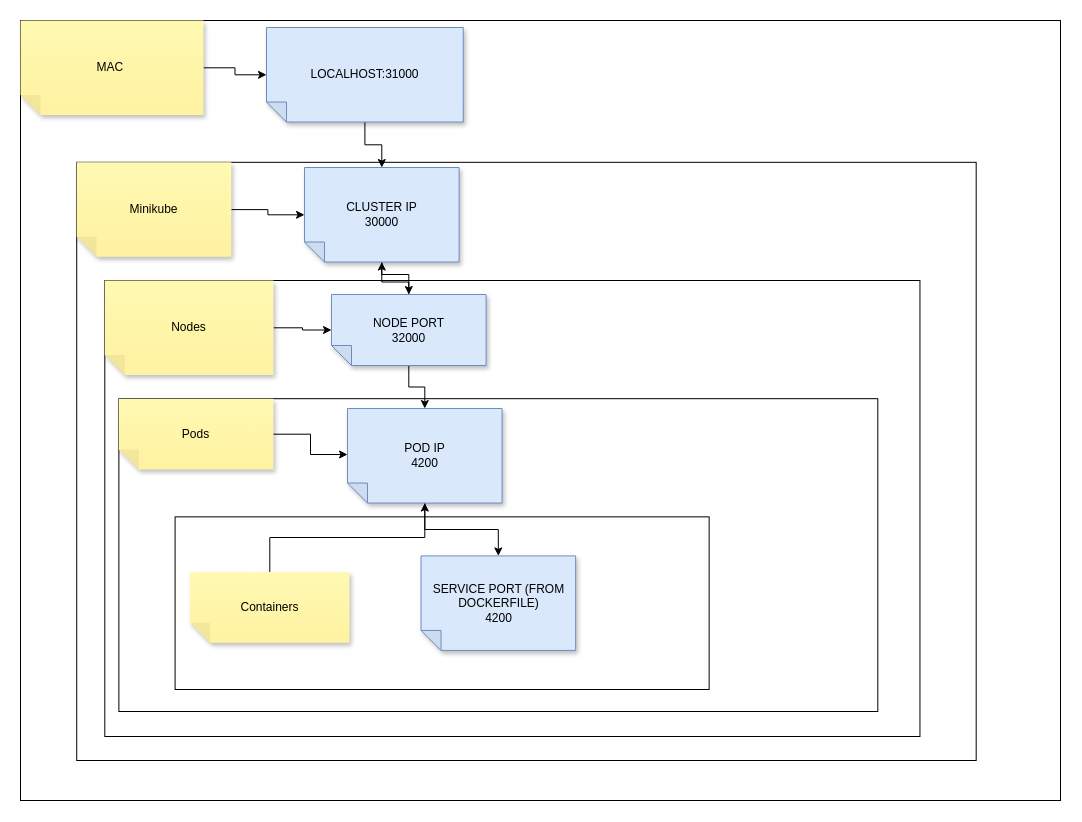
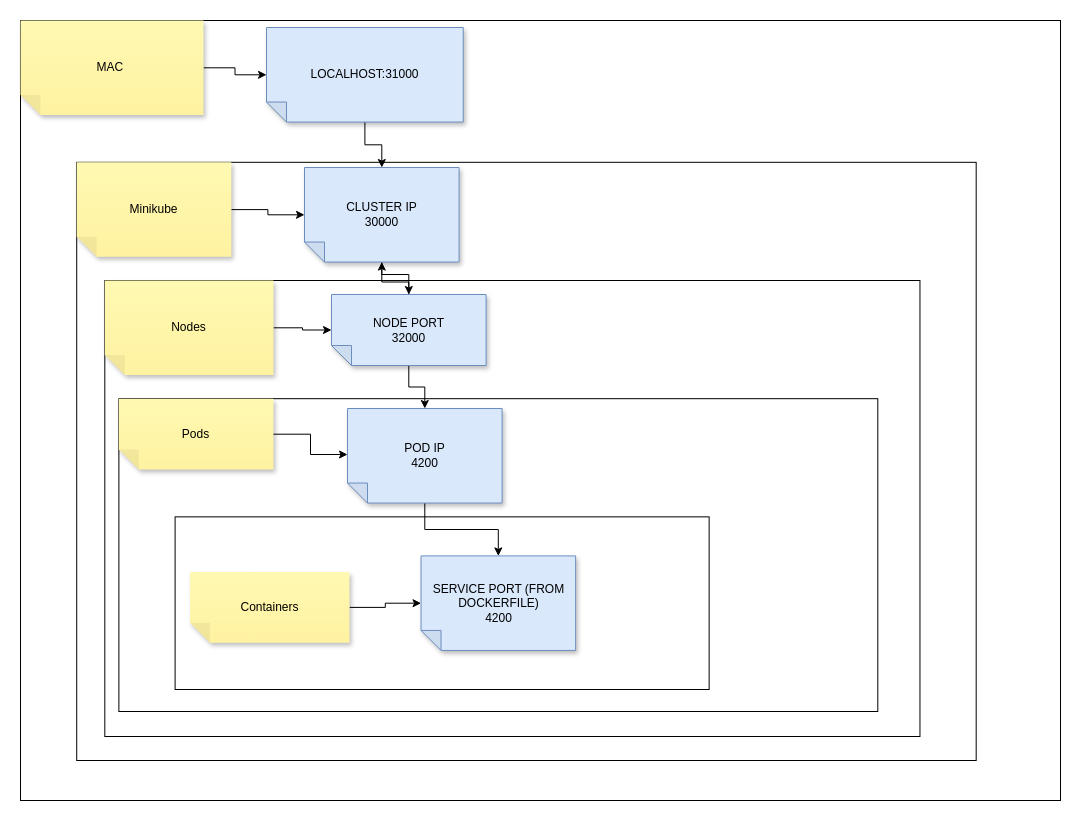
  <mxCell id="0" />
  <mxCell id="1" parent="0" />
  <mxCell id="2" value="" style="group;fillColor=#fff2cc;strokeColor=#d6b656;" vertex="1" connectable="0" parent="1"><mxGeometry x="20" y="20" width="1040" height="780" as="geometry" /></mxCell>
  <mxCell id="3" value="" style="rounded=0;whiteSpace=wrap;html=1;" vertex="1" parent="2"><mxGeometry width="1040" height="780" as="geometry" /></mxCell>
  <mxCell id="4" value="" style="edgeStyle=orthogonalEdgeStyle;rounded=0;orthogonalLoop=1;jettySize=auto;html=1;" edge="1" parent="2" source="5" target="18"><mxGeometry relative="1" as="geometry" /></mxCell>
  <mxCell id="5" value="MAC&amp;nbsp;" style="shape=note;whiteSpace=wrap;html=1;backgroundOutline=1;fontColor=#000000;darkOpacity=0.05;fillColor=#FFF9B2;strokeColor=none;fillStyle=solid;direction=west;gradientDirection=north;gradientColor=#FFF2A1;shadow=1;size=20;pointerEvents=1;" vertex="1" parent="2"><mxGeometry width="183" height="94.55" as="geometry" /></mxCell>
  <mxCell id="6" value="" style="rounded=0;whiteSpace=wrap;html=1;" vertex="1" parent="2"><mxGeometry x="56.22" y="141.82" width="899.46" height="598.18" as="geometry" /></mxCell>
  <mxCell id="7" style="edgeStyle=orthogonalEdgeStyle;rounded=0;orthogonalLoop=1;jettySize=auto;html=1;" edge="1" parent="2" source="8" target="20"><mxGeometry relative="1" as="geometry" /></mxCell>
  <mxCell id="8" value="Minikube" style="shape=note;whiteSpace=wrap;html=1;backgroundOutline=1;fontColor=#000000;darkOpacity=0.05;fillColor=#FFF9B2;strokeColor=none;fillStyle=solid;direction=west;gradientDirection=north;gradientColor=#FFF2A1;shadow=1;size=20;pointerEvents=1;" vertex="1" parent="2"><mxGeometry x="56.216" y="141.818" width="154.595" height="94.545" as="geometry" /></mxCell>
  <mxCell id="9" value="" style="rounded=0;whiteSpace=wrap;html=1;" vertex="1" parent="2"><mxGeometry x="84.32" y="260" width="815.14" height="456" as="geometry" /></mxCell>
  <mxCell id="10" style="edgeStyle=orthogonalEdgeStyle;rounded=0;orthogonalLoop=1;jettySize=auto;html=1;" edge="1" parent="2" source="11" target="23"><mxGeometry relative="1" as="geometry" /></mxCell>
  <mxCell id="11" value="Nodes" style="shape=note;whiteSpace=wrap;html=1;backgroundOutline=1;fontColor=#000000;darkOpacity=0.05;fillColor=#FFF9B2;strokeColor=none;fillStyle=solid;direction=west;gradientDirection=north;gradientColor=#FFF2A1;shadow=1;size=20;pointerEvents=1;" vertex="1" parent="2"><mxGeometry x="84.324" y="260" width="168.649" height="94.545" as="geometry" /></mxCell>
  <mxCell id="12" value="" style="rounded=0;whiteSpace=wrap;html=1;" vertex="1" parent="2"><mxGeometry x="98.38" y="378.18" width="758.92" height="312.82" as="geometry" /></mxCell>
  <mxCell id="13" value="Pods" style="shape=note;whiteSpace=wrap;html=1;backgroundOutline=1;fontColor=#000000;darkOpacity=0.05;fillColor=#FFF9B2;strokeColor=none;fillStyle=solid;direction=west;gradientDirection=north;gradientColor=#FFF2A1;shadow=1;size=20;pointerEvents=1;" vertex="1" parent="2"><mxGeometry x="98.376" y="378.178" width="154.595" height="70.909" as="geometry" /></mxCell>
  <mxCell id="14" value="" style="rounded=0;whiteSpace=wrap;html=1;" vertex="1" parent="2"><mxGeometry x="154.59" y="496.36" width="534.05" height="172.64" as="geometry" /></mxCell>
- <mxCell id="15" style="edgeStyle=orthogonalEdgeStyle;rounded=0;orthogonalLoop=1;jettySize=auto;html=1;" edge="1" parent="2" source="16" target="25"><mxGeometry relative="1" as="geometry" /></mxCell>
+ <mxCell id="15" style="edgeStyle=orthogonalEdgeStyle;rounded=0;orthogonalLoop=1;jettySize=auto;html=1;" edge="1" parent="2" source="16" target="27"><mxGeometry relative="1" as="geometry" /></mxCell>
  <mxCell id="16" value="Containers" style="shape=note;whiteSpace=wrap;html=1;backgroundOutline=1;fontColor=#000000;darkOpacity=0.05;fillColor=#FFF9B2;strokeColor=none;fillStyle=solid;direction=west;gradientDirection=north;gradientColor=#FFF2A1;shadow=1;size=20;pointerEvents=1;" vertex="1" parent="2"><mxGeometry x="169.6" y="551.37" width="159.4" height="70.91" as="geometry" /></mxCell>
  <mxCell id="17" style="edgeStyle=orthogonalEdgeStyle;rounded=0;orthogonalLoop=1;jettySize=auto;html=1;" edge="1" parent="2" source="18" target="20"><mxGeometry relative="1" as="geometry" /></mxCell>
  <mxCell id="18" value="LOCALHOST:31000" style="shape=note;whiteSpace=wrap;html=1;backgroundOutline=1;darkOpacity=0.05;fillColor=#dae8fc;strokeColor=#6c8ebf;fillStyle=solid;direction=west;gradientDirection=north;shadow=1;size=20;pointerEvents=1;" vertex="1" parent="2"><mxGeometry x="246" y="7" width="196.757" height="94.545" as="geometry" /></mxCell>
  <mxCell id="19" style="edgeStyle=orthogonalEdgeStyle;rounded=0;orthogonalLoop=1;jettySize=auto;html=1;" edge="1" parent="2" source="20" target="23"><mxGeometry relative="1" as="geometry" /></mxCell>
  <mxCell id="20" value="CLUSTER IP&lt;br&gt;30000" style="shape=note;whiteSpace=wrap;html=1;backgroundOutline=1;darkOpacity=0.05;fillColor=#dae8fc;strokeColor=#6c8ebf;fillStyle=solid;direction=west;gradientDirection=north;shadow=1;size=20;pointerEvents=1;" vertex="1" parent="2"><mxGeometry x="283.996" y="146.998" width="154.595" height="94.545" as="geometry" /></mxCell>
  <mxCell id="21" style="edgeStyle=orthogonalEdgeStyle;rounded=0;orthogonalLoop=1;jettySize=auto;html=1;" edge="1" parent="2" source="23" target="20"><mxGeometry relative="1" as="geometry" /></mxCell>
  <mxCell id="22" style="edgeStyle=orthogonalEdgeStyle;rounded=0;orthogonalLoop=1;jettySize=auto;html=1;" edge="1" parent="2" source="23" target="25"><mxGeometry relative="1" as="geometry" /></mxCell>
  <mxCell id="23" value="NODE PORT&lt;br&gt;32000" style="shape=note;whiteSpace=wrap;html=1;backgroundOutline=1;darkOpacity=0.05;fillColor=#dae8fc;strokeColor=#6c8ebf;fillStyle=solid;direction=west;gradientDirection=north;shadow=1;size=20;pointerEvents=1;" vertex="1" parent="2"><mxGeometry x="311" y="274" width="154.59" height="71" as="geometry" /></mxCell>
  <mxCell id="24" style="edgeStyle=orthogonalEdgeStyle;rounded=0;orthogonalLoop=1;jettySize=auto;html=1;" edge="1" parent="2" source="25" target="27"><mxGeometry relative="1" as="geometry" /></mxCell>
  <mxCell id="25" value="POD IP&lt;br&gt;4200&lt;br&gt;" style="shape=note;whiteSpace=wrap;html=1;backgroundOutline=1;darkOpacity=0.05;fillColor=#dae8fc;strokeColor=#6c8ebf;fillStyle=solid;direction=west;gradientDirection=north;shadow=1;size=20;pointerEvents=1;" vertex="1" parent="2"><mxGeometry x="326.996" y="387.998" width="154.595" height="94.545" as="geometry" /></mxCell>
  <mxCell id="26" style="edgeStyle=orthogonalEdgeStyle;rounded=0;orthogonalLoop=1;jettySize=auto;html=1;entryX=1;entryY=0.513;entryDx=0;entryDy=0;entryPerimeter=0;" edge="1" parent="2" source="13" target="25"><mxGeometry relative="1" as="geometry" /></mxCell>
  <mxCell id="27" value="SERVICE PORT (FROM DOCKERFILE)&lt;br&gt;4200" style="shape=note;whiteSpace=wrap;html=1;backgroundOutline=1;darkOpacity=0.05;fillColor=#dae8fc;strokeColor=#6c8ebf;fillStyle=solid;direction=west;gradientDirection=north;shadow=1;size=20;pointerEvents=1;" vertex="1" parent="2"><mxGeometry x="400.546" y="535.408" width="154.595" height="94.545" as="geometry" /></mxCell>
